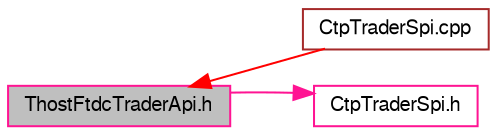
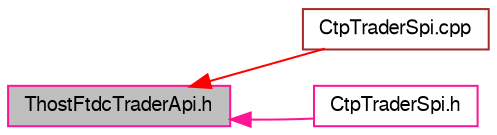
  digraph {
    rankdir=LR
    node [color=deeppink fontname=FreeSans fontsize=10 shape=record]
    edge [dir=back fontname=FreeSans fontsize=10 labelfontname=FreeSans labelfontsize=10 style=solid]
    n1 [fillcolor=grey75 fontcolor=black height=0.2 label="ThostFtdcTraderApi.h" style=filled width=0.4]
    n2 [color=brown height=0.2 label="CtpTraderSpi.cpp" width=0.4]
    n3 [height=0.2 label="CtpTraderSpi.h" width=0.4]
    n1 -> n2 [color=red]
-   n3 -> n1 [color=deeppink]
+   n1 -> n3 [color=deeppink]
  }
